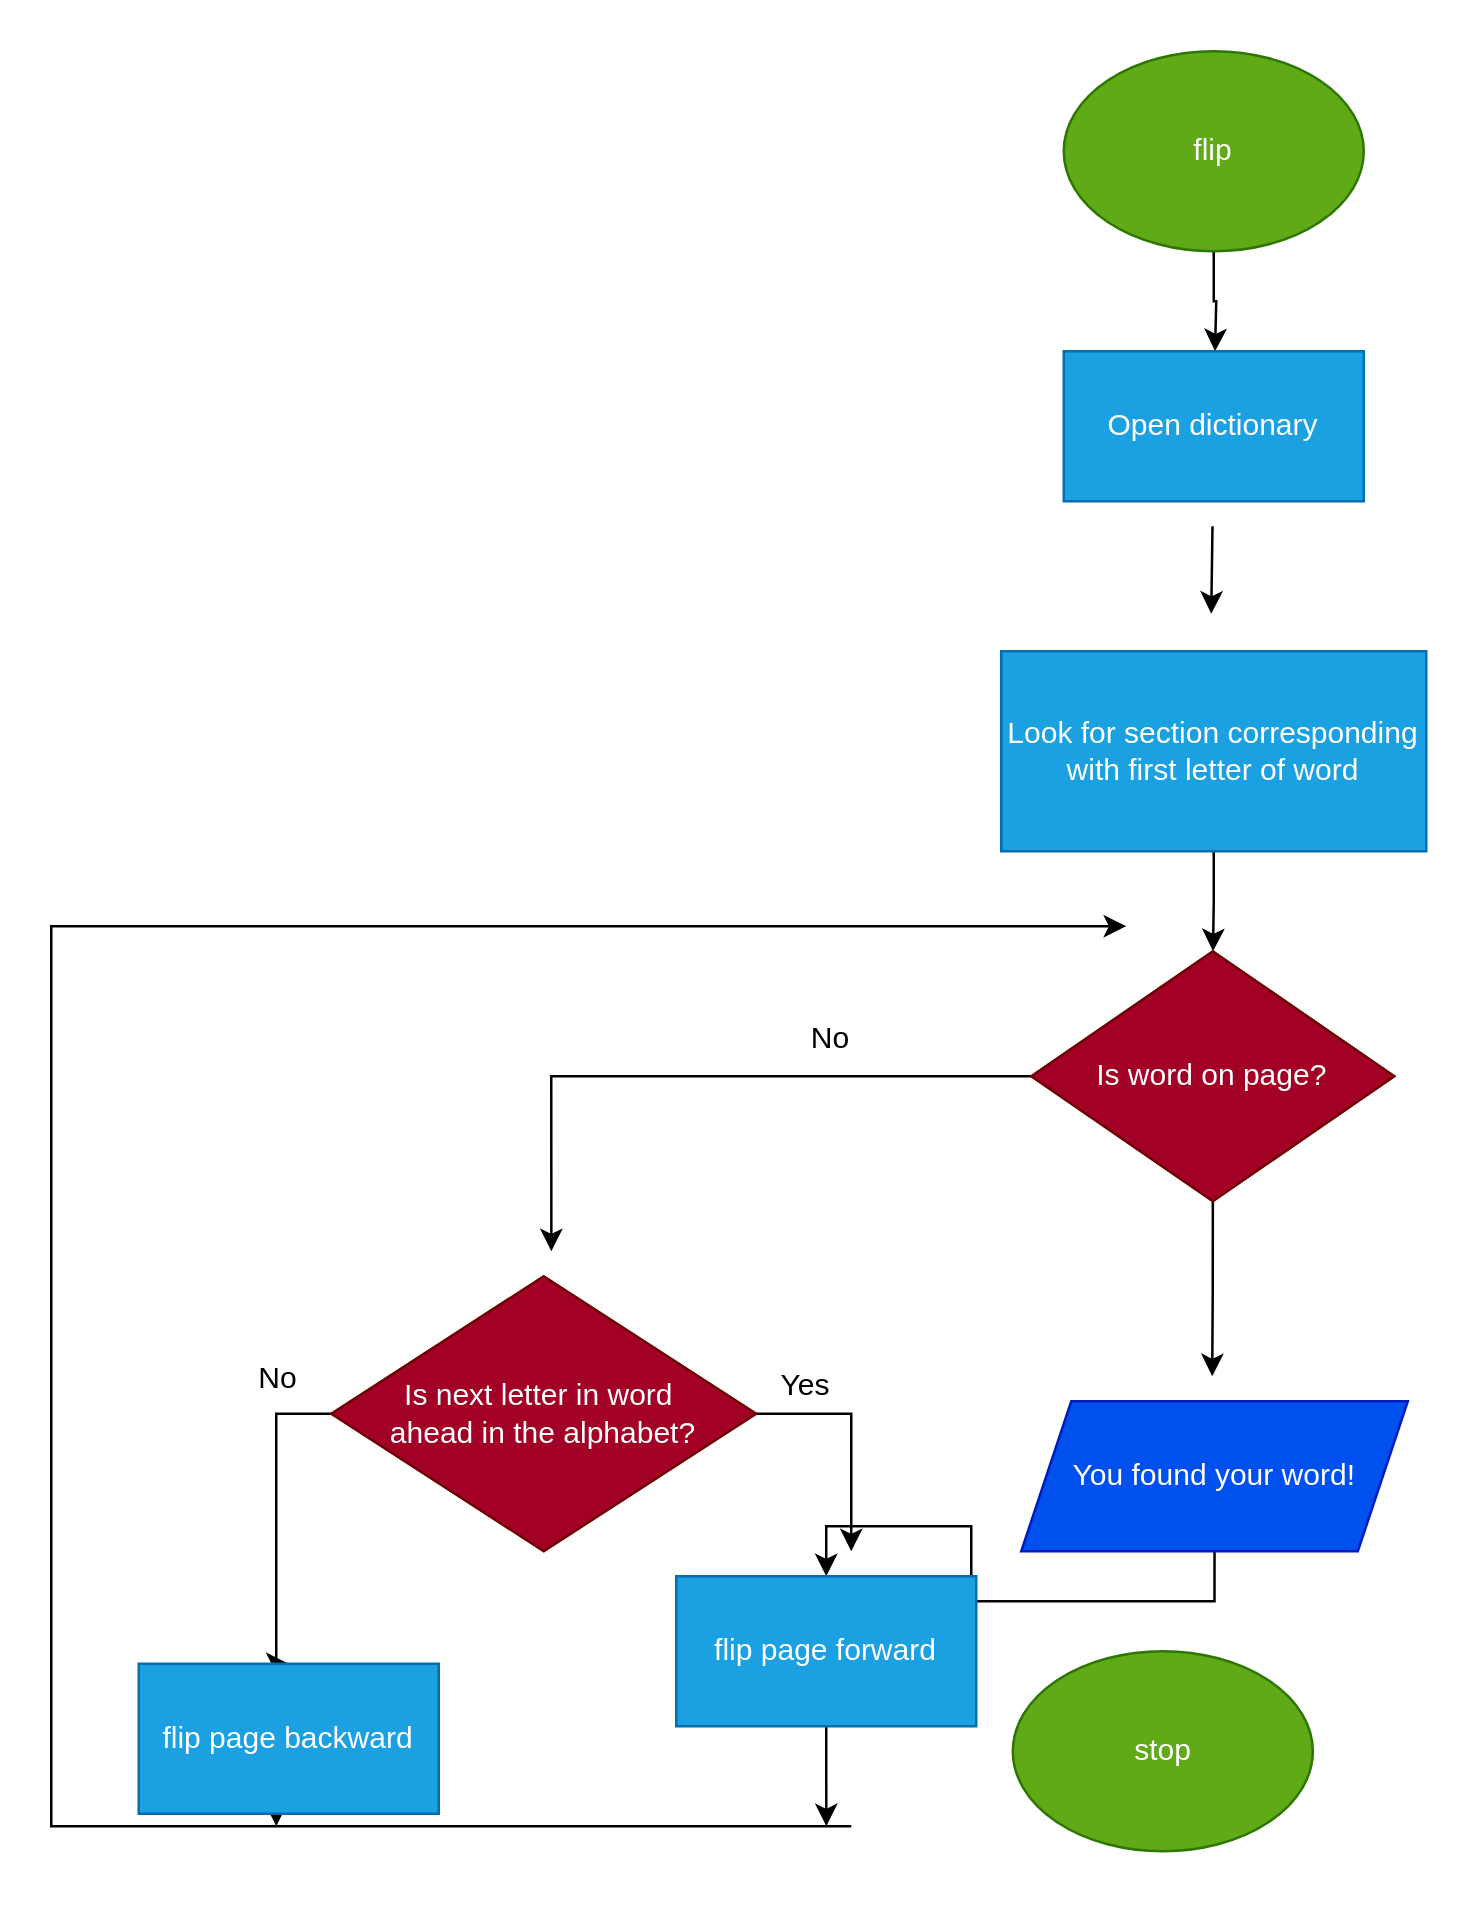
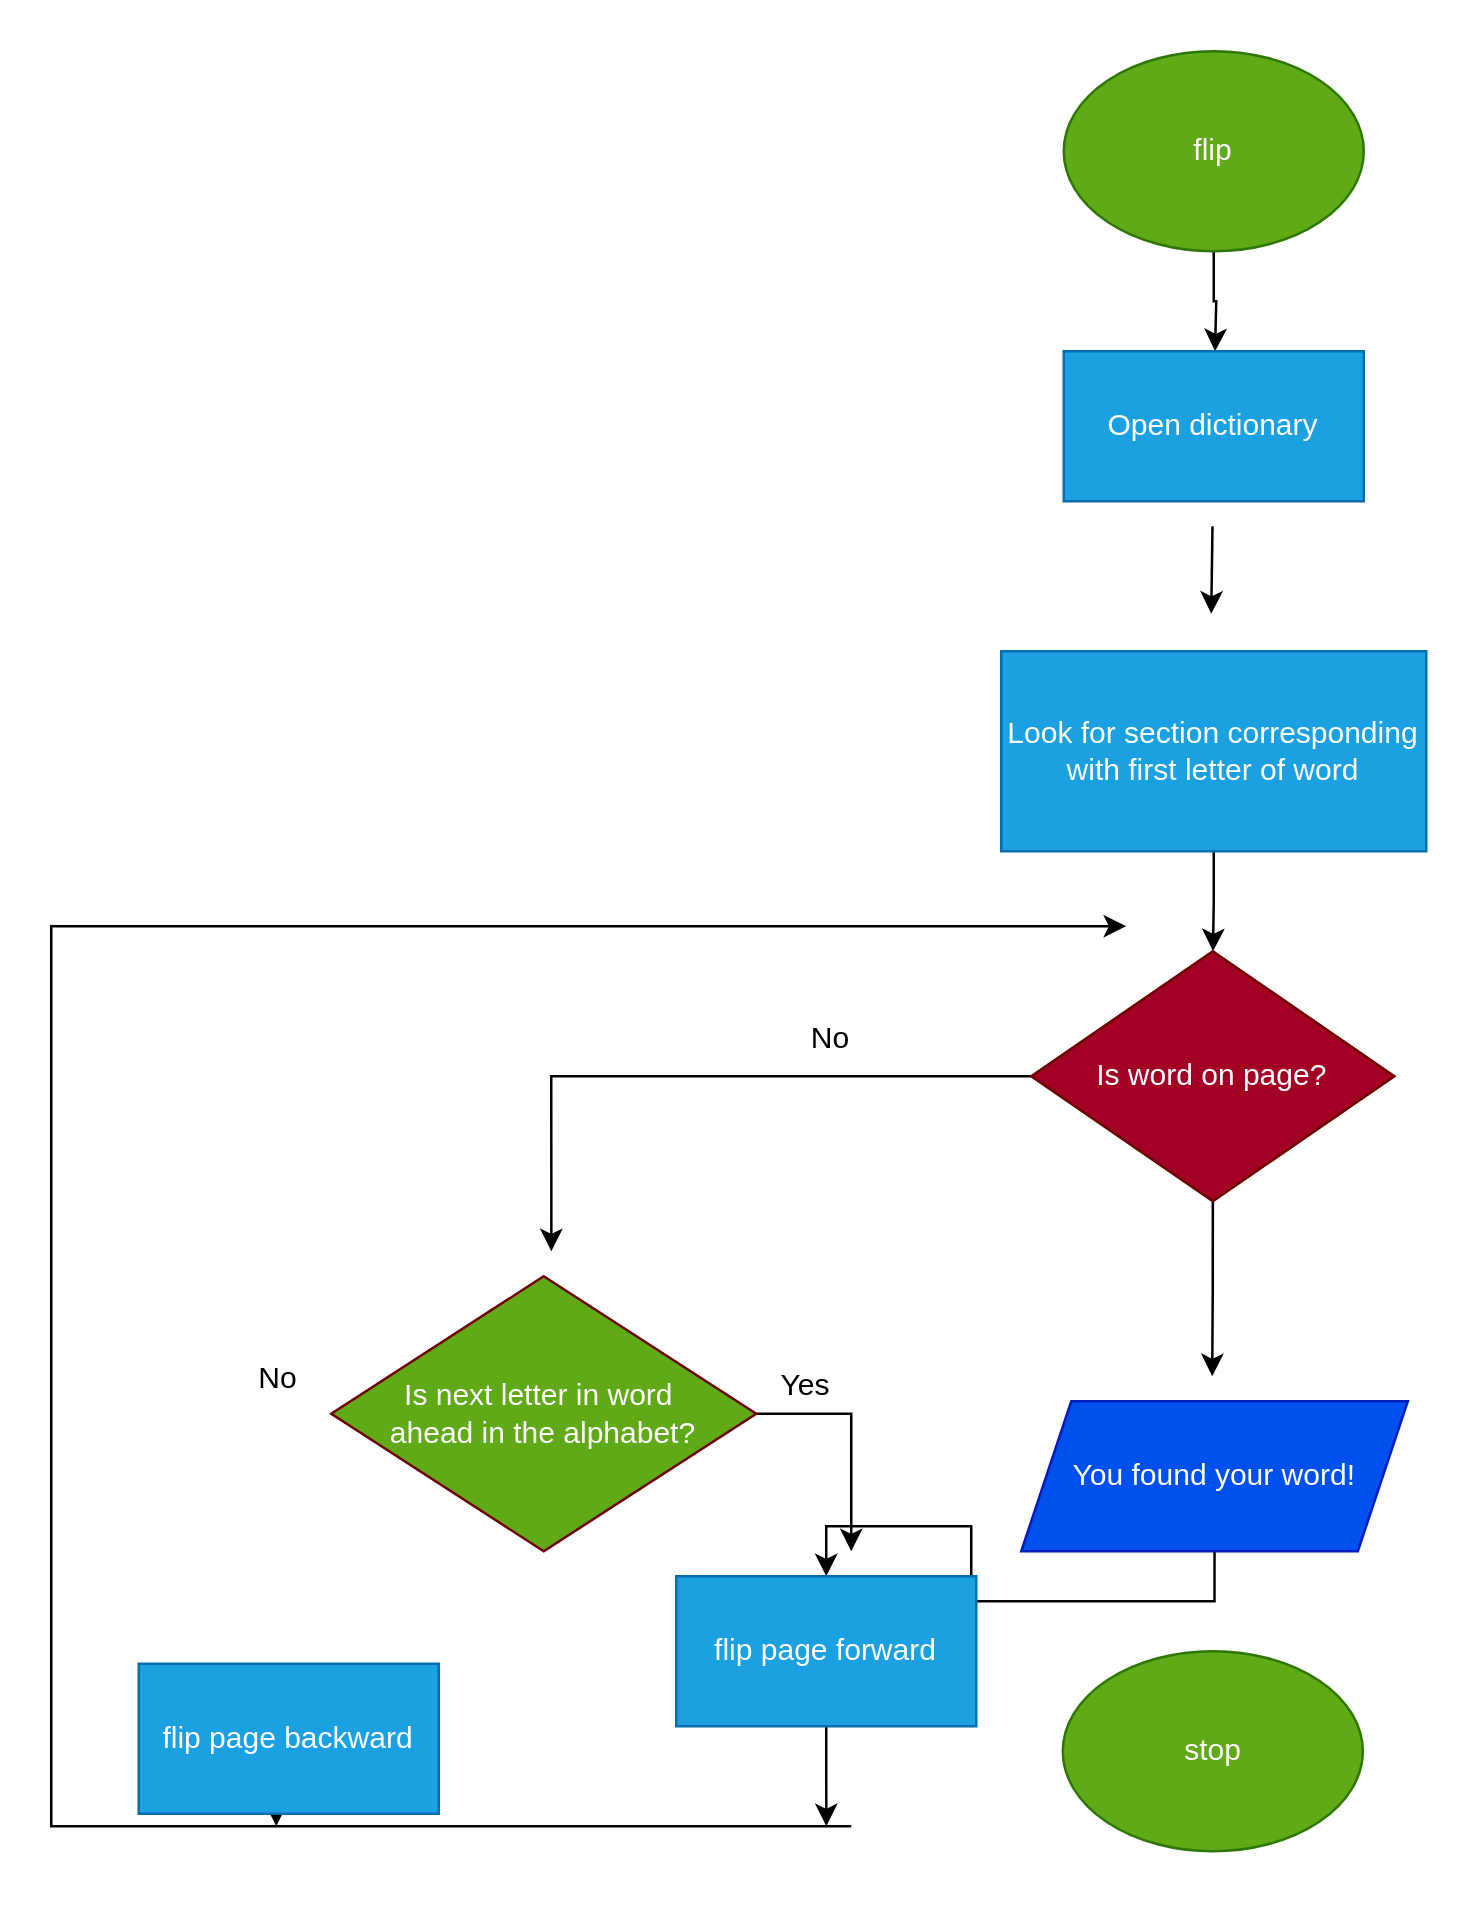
  <mxCell id="0" />
  <mxCell id="1" parent="0" />
  <mxCell id="2" style="edgeStyle=orthogonalEdgeStyle;rounded=0;orthogonalLoop=1;jettySize=auto;html=1;exitX=0.5;exitY=1;exitDx=0;exitDy=0;" edge="1" parent="1" source="3"><mxGeometry relative="1" as="geometry"><mxPoint x="485.522" y="140" as="targetPoint" /></mxGeometry></mxCell>
  <mxCell id="3" value="flip" style="ellipse;whiteSpace=wrap;html=1;fillColor=#60a917;fontColor=#ffffff;strokeColor=#2D7600;" vertex="1" parent="1"><mxGeometry x="425" y="20" width="120" height="80" as="geometry" /></mxCell>
  <mxCell id="4" style="edgeStyle=orthogonalEdgeStyle;rounded=0;orthogonalLoop=1;jettySize=auto;html=1;exitX=0.5;exitY=1;exitDx=0;exitDy=0;" edge="1" parent="1"><mxGeometry relative="1" as="geometry"><mxPoint x="484" y="245" as="targetPoint" /><mxPoint x="484.5" y="210" as="sourcePoint" /></mxGeometry></mxCell>
  <mxCell id="5" value="Open dictionary" style="rounded=0;whiteSpace=wrap;html=1;fillColor=#1ba1e2;fontColor=#ffffff;strokeColor=#006EAF;" vertex="1" parent="1"><mxGeometry x="425" y="140" width="120" height="60" as="geometry" /></mxCell>
  <mxCell id="6" style="edgeStyle=orthogonalEdgeStyle;rounded=0;orthogonalLoop=1;jettySize=auto;html=1;exitX=0.5;exitY=1;exitDx=0;exitDy=0;" edge="1" parent="1" source="7" target="10"><mxGeometry relative="1" as="geometry"><mxPoint x="485.261" y="390" as="targetPoint" /></mxGeometry></mxCell>
  <mxCell id="7" value="Look for section corresponding&lt;div&gt;with first letter of word&lt;/div&gt;" style="rounded=0;whiteSpace=wrap;html=1;fillColor=#1ba1e2;fontColor=#ffffff;strokeColor=#006EAF;" vertex="1" parent="1"><mxGeometry x="400" y="260" width="170" height="80" as="geometry" /></mxCell>
  <mxCell id="8" style="edgeStyle=orthogonalEdgeStyle;rounded=0;orthogonalLoop=1;jettySize=auto;html=1;exitX=0.5;exitY=1;exitDx=0;exitDy=0;" edge="1" parent="1" source="10"><mxGeometry relative="1" as="geometry"><mxPoint x="484.391" y="550" as="targetPoint" /></mxGeometry></mxCell>
  <mxCell id="9" style="edgeStyle=orthogonalEdgeStyle;rounded=0;orthogonalLoop=1;jettySize=auto;html=1;exitX=0;exitY=0.5;exitDx=0;exitDy=0;" edge="1" parent="1" source="10"><mxGeometry relative="1" as="geometry"><mxPoint x="220.04" y="500" as="targetPoint" /><mxPoint x="372.04" y="430" as="sourcePoint" /><Array as="points"><mxPoint x="220" y="430" /></Array></mxGeometry></mxCell>
  <mxCell id="10" value="Is word on page?" style="rhombus;whiteSpace=wrap;html=1;fillColor=#a20025;fontColor=#ffffff;strokeColor=#6F0000;" vertex="1" parent="1"><mxGeometry x="412" y="380" width="145.26" height="100" as="geometry" /></mxCell>
  <mxCell id="11" style="edgeStyle=orthogonalEdgeStyle;rounded=0;orthogonalLoop=1;jettySize=auto;html=1;exitX=0.5;exitY=1;exitDx=0;exitDy=0;" edge="1" parent="1" source="12" target="19"><mxGeometry relative="1" as="geometry"><mxPoint x="485.261" y="680" as="targetPoint" /></mxGeometry></mxCell>
  <mxCell id="12" value="You found your word!" style="shape=parallelogram;perimeter=parallelogramPerimeter;whiteSpace=wrap;html=1;fixedSize=1;fillColor=#0050ef;fontColor=#ffffff;strokeColor=#001DBC;" vertex="1" parent="1"><mxGeometry x="408" y="560" width="154.63" height="60" as="geometry" /></mxCell>
- <mxCell id="13" value="stop" style="ellipse;whiteSpace=wrap;html=1;fillColor=#60a917;fontColor=#ffffff;strokeColor=#2D7600;" vertex="1" parent="1"><mxGeometry x="404.631" y="660" width="120" height="80" as="geometry" /></mxCell>
+ <mxCell id="13" value="stop" style="ellipse;whiteSpace=wrap;html=1;fillColor=#60a917;fontColor=#ffffff;strokeColor=#2D7600;" vertex="1" parent="1"><mxGeometry x="424.631" y="660" width="120" height="80" as="geometry" /></mxCell>
  <mxCell id="14" style="edgeStyle=orthogonalEdgeStyle;rounded=0;orthogonalLoop=1;jettySize=auto;html=1;exitX=1;exitY=0.5;exitDx=0;exitDy=0;" edge="1" parent="1" source="16"><mxGeometry relative="1" as="geometry"><mxPoint x="340" y="620" as="targetPoint" /><Array as="points"><mxPoint x="340" y="565" /></Array></mxGeometry></mxCell>
- <mxCell id="15" style="edgeStyle=orthogonalEdgeStyle;rounded=0;orthogonalLoop=1;jettySize=auto;html=1;exitX=0;exitY=0.5;exitDx=0;exitDy=0;entryX=0.5;entryY=0;entryDx=0;entryDy=0;" edge="1" parent="1" source="16" target="21"><mxGeometry relative="1" as="geometry"><mxPoint x="90" y="564.957" as="targetPoint" /><Array as="points"><mxPoint x="110" y="565" /></Array></mxGeometry></mxCell>
- <mxCell id="16" value="Is next letter in word&amp;nbsp;&lt;div&gt;ahead in the alphabet?&lt;/div&gt;" style="rhombus;whiteSpace=wrap;html=1;fillColor=#a20025;fontColor=#ffffff;strokeColor=#6F0000;" vertex="1" parent="1"><mxGeometry x="132" y="510" width="170" height="110" as="geometry" /></mxCell>
+ <mxCell id="16" value="Is next letter in word&amp;nbsp;&lt;div&gt;ahead in the alphabet?&lt;/div&gt;" style="rhombus;whiteSpace=wrap;html=1;fillColor=#60a917;fontColor=#ffffff;strokeColor=#6F0000;" vertex="1" parent="1"><mxGeometry x="132" y="510" width="170" height="110" as="geometry" /></mxCell>
  <mxCell id="17" value="No" style="text;html=1;align=center;verticalAlign=middle;whiteSpace=wrap;rounded=0;" vertex="1" parent="1"><mxGeometry x="302" y="400" width="60" height="30" as="geometry" /></mxCell>
  <mxCell id="18" style="edgeStyle=orthogonalEdgeStyle;rounded=0;orthogonalLoop=1;jettySize=auto;html=1;exitX=0.5;exitY=1;exitDx=0;exitDy=0;" edge="1" parent="1" source="19"><mxGeometry relative="1" as="geometry"><mxPoint x="330.043" y="730" as="targetPoint" /></mxGeometry></mxCell>
  <mxCell id="19" value="flip page forward" style="rounded=0;whiteSpace=wrap;html=1;fillColor=#1ba1e2;fontColor=#ffffff;strokeColor=#006EAF;" vertex="1" parent="1"><mxGeometry x="270" y="630" width="120" height="60" as="geometry" /></mxCell>
  <mxCell id="20" style="edgeStyle=orthogonalEdgeStyle;rounded=0;orthogonalLoop=1;jettySize=auto;html=1;exitX=0.5;exitY=1;exitDx=0;exitDy=0;" edge="1" parent="1" source="21"><mxGeometry relative="1" as="geometry"><mxPoint x="110.043" y="730" as="targetPoint" /></mxGeometry></mxCell>
  <mxCell id="21" value="flip page backward" style="rounded=0;whiteSpace=wrap;html=1;fillColor=#1ba1e2;fontColor=#ffffff;strokeColor=#006EAF;" vertex="1" parent="1"><mxGeometry x="55" y="665" width="120" height="60" as="geometry" /></mxCell>
  <mxCell id="22" value="" style="endArrow=classic;html=1;rounded=0;" edge="1" parent="1"><mxGeometry width="50" height="50" relative="1" as="geometry"><mxPoint x="340" y="730" as="sourcePoint" /><mxPoint x="450" y="370" as="targetPoint" /><Array as="points"><mxPoint x="20" y="730" /><mxPoint x="20" y="370" /></Array></mxGeometry></mxCell>
  <mxCell id="23" value="Yes" style="text;html=1;align=center;verticalAlign=middle;whiteSpace=wrap;rounded=0;" vertex="1" parent="1"><mxGeometry x="292" y="539" width="60" height="30" as="geometry" /></mxCell>
  <mxCell id="24" value="No" style="text;html=1;align=center;verticalAlign=middle;whiteSpace=wrap;rounded=0;" vertex="1" parent="1"><mxGeometry x="81" y="536" width="60" height="30" as="geometry" /></mxCell>
